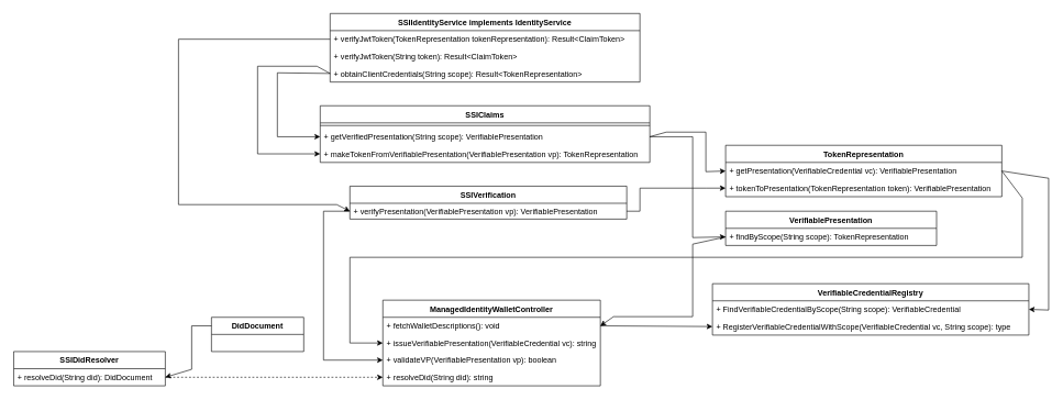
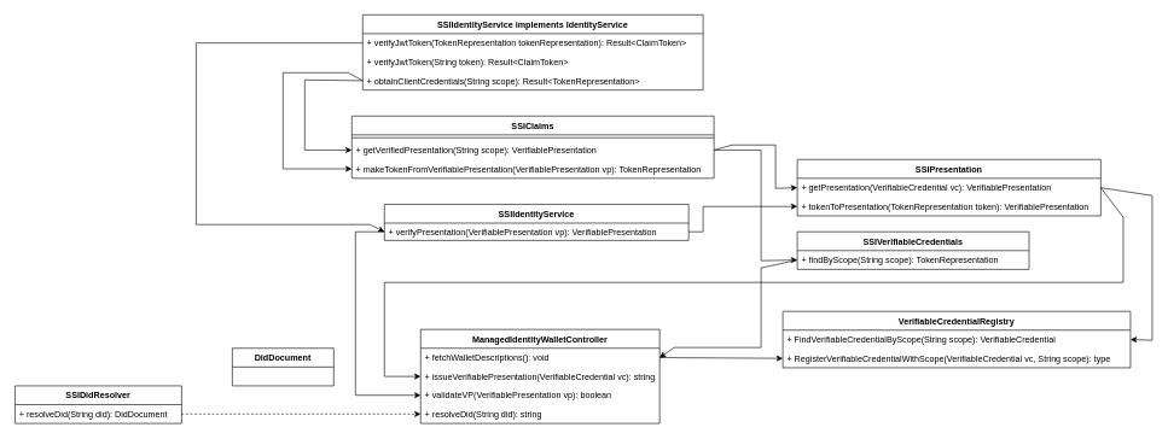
  <mxCell id="0" />
  <mxCell id="1" parent="0" />
  <mxCell id="2" value="SSIClaims" style="swimlane;fontStyle=1;align=center;verticalAlign=top;childLayout=stackLayout;horizontal=1;startSize=26;horizontalStack=0;resizeParent=1;resizeParentMax=0;resizeLast=0;collapsible=1;marginBottom=0;" parent="1" vertex="1"><mxGeometry x="485" y="160" width="500" height="86" as="geometry" /></mxCell>
  <mxCell id="3" value="" style="line;strokeWidth=1;fillColor=none;align=left;verticalAlign=middle;spacingTop=-1;spacingLeft=3;spacingRight=3;rotatable=0;labelPosition=right;points=[];portConstraint=eastwest;" parent="2" vertex="1"><mxGeometry y="26" width="500" height="8" as="geometry" /></mxCell>
  <mxCell id="4" value="+ getVerifiedPresentation(String scope): VerifiablePresentation&#10;" style="text;strokeColor=none;fillColor=none;align=left;verticalAlign=top;spacingLeft=4;spacingRight=4;overflow=hidden;rotatable=0;points=[[0,0.5],[1,0.5]];portConstraint=eastwest;" parent="2" vertex="1"><mxGeometry y="34" width="500" height="26" as="geometry" /></mxCell>
  <mxCell id="5" value="+ makeTokenFromVerifiablePresentation(VerifiablePresentation vp): TokenRepresentation" style="text;strokeColor=none;fillColor=none;align=left;verticalAlign=top;spacingLeft=4;spacingRight=4;overflow=hidden;rotatable=0;points=[[0,0.5],[1,0.5]];portConstraint=eastwest;" parent="2" vertex="1"><mxGeometry y="60" width="500" height="26" as="geometry" /></mxCell>
  <mxCell id="6" value="SSIIdentityService implements IdentityService" style="swimlane;fontStyle=1;childLayout=stackLayout;horizontal=1;startSize=26;fillColor=none;horizontalStack=0;resizeParent=1;resizeParentMax=0;resizeLast=0;collapsible=1;marginBottom=0;" parent="1" vertex="1"><mxGeometry x="500" y="20" width="470" height="104" as="geometry" /></mxCell>
  <mxCell id="7" value="+ verifyJwtToken(TokenRepresentation tokenRepresentation): Result&lt;ClaimToken&gt;" style="text;strokeColor=none;fillColor=none;align=left;verticalAlign=top;spacingLeft=4;spacingRight=4;overflow=hidden;rotatable=0;points=[[0,0.5],[1,0.5]];portConstraint=eastwest;" parent="6" vertex="1"><mxGeometry y="26" width="470" height="26" as="geometry" /></mxCell>
  <mxCell id="8" value="+ verifyJwtToken(String token): Result&lt;ClaimToken&gt;" style="text;strokeColor=none;fillColor=none;align=left;verticalAlign=top;spacingLeft=4;spacingRight=4;overflow=hidden;rotatable=0;points=[[0,0.5],[1,0.5]];portConstraint=eastwest;" parent="6" vertex="1"><mxGeometry y="52" width="470" height="26" as="geometry" /></mxCell>
  <mxCell id="9" value="+ obtainClientCredentials(String scope): Result&lt;TokenRepresentation&gt;" style="text;strokeColor=none;fillColor=none;align=left;verticalAlign=top;spacingLeft=4;spacingRight=4;overflow=hidden;rotatable=0;points=[[0,0.5],[1,0.5]];portConstraint=eastwest;" parent="6" vertex="1"><mxGeometry y="78" width="470" height="26" as="geometry" /></mxCell>
  <mxCell id="10" value="SSIDidResolver" style="swimlane;fontStyle=1;childLayout=stackLayout;horizontal=1;startSize=26;fillColor=none;horizontalStack=0;resizeParent=1;resizeParentMax=0;resizeLast=0;collapsible=1;marginBottom=0;" parent="1" vertex="1"><mxGeometry x="20" y="533" width="230" height="52" as="geometry" /></mxCell>
  <mxCell id="11" value="+ resolveDid(String did): DidDocument" style="text;strokeColor=none;fillColor=none;align=left;verticalAlign=top;spacingLeft=4;spacingRight=4;overflow=hidden;rotatable=0;points=[[0,0.5],[1,0.5]];portConstraint=eastwest;" parent="10" vertex="1"><mxGeometry y="26" width="230" height="26" as="geometry" /></mxCell>
  <mxCell id="12" value="DidDocument" style="swimlane;fontStyle=1;childLayout=stackLayout;horizontal=1;startSize=26;fillColor=none;horizontalStack=0;resizeParent=1;resizeParentMax=0;resizeLast=0;collapsible=1;marginBottom=0;" parent="1" vertex="1"><mxGeometry x="320" y="481" width="140" height="52" as="geometry" /></mxCell>
- <mxCell id="13" value="SSIVerification" style="swimlane;fontStyle=1;childLayout=stackLayout;horizontal=1;startSize=26;fillColor=none;horizontalStack=0;resizeParent=1;resizeParentMax=0;resizeLast=0;collapsible=1;marginBottom=0;" parent="1" vertex="1"><mxGeometry x="530" y="282" width="420" height="50" as="geometry" /></mxCell>
+ <mxCell id="13" value="SSIIdentityService" style="swimlane;fontStyle=1;childLayout=stackLayout;horizontal=1;startSize=26;fillColor=none;horizontalStack=0;resizeParent=1;resizeParentMax=0;resizeLast=0;collapsible=1;marginBottom=0;" parent="1" vertex="1"><mxGeometry x="530" y="282" width="420" height="50" as="geometry" /></mxCell>
  <mxCell id="14" value="+ verifyPresentation(VerifiablePresentation vp): VerifiablePresentation" style="text;strokeColor=none;fillColor=none;align=left;verticalAlign=top;spacingLeft=4;spacingRight=4;overflow=hidden;rotatable=0;points=[[0,0.5],[1,0.5]];portConstraint=eastwest;" parent="13" vertex="1"><mxGeometry y="26" width="420" height="24" as="geometry" /></mxCell>
  <mxCell id="15" value="" style="endArrow=classic;html=1;rounded=0;exitX=0;exitY=0.5;exitDx=0;exitDy=0;entryX=0;entryY=0.5;entryDx=0;entryDy=0;" parent="1" source="9" target="4" edge="1"><mxGeometry width="50" height="50" relative="1" as="geometry"><mxPoint x="60" y="420" as="sourcePoint" /><mxPoint x="480" y="210" as="targetPoint" /><Array as="points"><mxPoint x="420" y="110" /><mxPoint x="420" y="207" /></Array></mxGeometry></mxCell>
- <mxCell id="16" value="VerifiablePresentation" style="swimlane;fontStyle=1;childLayout=stackLayout;horizontal=1;startSize=26;fillColor=none;horizontalStack=0;resizeParent=1;resizeParentMax=0;resizeLast=0;collapsible=1;marginBottom=0;" parent="1" vertex="1"><mxGeometry x="1100" y="320" width="320" height="52" as="geometry" /></mxCell>
+ <mxCell id="16" value="SSIVerifiableCredentials" style="swimlane;fontStyle=1;childLayout=stackLayout;horizontal=1;startSize=26;fillColor=none;horizontalStack=0;resizeParent=1;resizeParentMax=0;resizeLast=0;collapsible=1;marginBottom=0;" parent="1" vertex="1"><mxGeometry x="1100" y="320" width="320" height="52" as="geometry" /></mxCell>
  <mxCell id="17" value="+ findByScope(String scope): TokenRepresentation" style="text;strokeColor=none;fillColor=none;align=left;verticalAlign=top;spacingLeft=4;spacingRight=4;overflow=hidden;rotatable=0;points=[[0,0.5],[1,0.5]];portConstraint=eastwest;" parent="16" vertex="1"><mxGeometry y="26" width="320" height="26" as="geometry" /></mxCell>
  <mxCell id="18" value="" style="endArrow=classic;html=1;rounded=0;exitX=1;exitY=0.5;exitDx=0;exitDy=0;entryX=0;entryY=0.5;entryDx=0;entryDy=0;" parent="1" source="4" target="17" edge="1"><mxGeometry width="50" height="50" relative="1" as="geometry"><mxPoint x="395" y="594" as="sourcePoint" /><mxPoint x="1035" y="743" as="targetPoint" /><Array as="points"><mxPoint x="1050" y="207" /><mxPoint x="1050" y="360" /></Array></mxGeometry></mxCell>
  <mxCell id="19" value="" style="endArrow=classic;html=1;rounded=0;entryX=0;entryY=0.5;entryDx=0;entryDy=0;exitX=1;exitY=0.5;exitDx=0;exitDy=0;" parent="1" source="4" target="39" edge="1"><mxGeometry width="50" height="50" relative="1" as="geometry"><mxPoint x="875" y="745" as="sourcePoint" /><mxPoint x="1045" y="770" as="targetPoint" /><Array as="points"><mxPoint x="1010" y="200" /><mxPoint x="1070" y="200" /><mxPoint x="1070" y="260" /></Array></mxGeometry></mxCell>
  <mxCell id="20" value="ManagedIdentityWalletController" style="swimlane;fontStyle=1;childLayout=stackLayout;horizontal=1;startSize=26;fillColor=none;horizontalStack=0;resizeParent=1;resizeParentMax=0;resizeLast=0;collapsible=1;marginBottom=0;" parent="1" vertex="1"><mxGeometry x="580" y="455" width="330" height="130" as="geometry" /></mxCell>
  <mxCell id="21" value="+ fetchWalletDescriptions(): void" style="text;strokeColor=none;fillColor=none;align=left;verticalAlign=top;spacingLeft=4;spacingRight=4;overflow=hidden;rotatable=0;points=[[0,0.5],[1,0.5]];portConstraint=eastwest;" parent="20" vertex="1"><mxGeometry y="26" width="330" height="26" as="geometry" /></mxCell>
  <mxCell id="22" value="+ issueVerifiablePresentation(VerifiableCredential vc): string" style="text;strokeColor=none;fillColor=none;align=left;verticalAlign=top;spacingLeft=4;spacingRight=4;overflow=hidden;rotatable=0;points=[[0,0.5],[1,0.5]];portConstraint=eastwest;" parent="20" vertex="1"><mxGeometry y="52" width="330" height="26" as="geometry" /></mxCell>
  <mxCell id="23" value="+ validateVP(VerifiablePresentation vp): boolean" style="text;strokeColor=none;fillColor=none;align=left;verticalAlign=top;spacingLeft=4;spacingRight=4;overflow=hidden;rotatable=0;points=[[0,0.5],[1,0.5]];portConstraint=eastwest;" parent="20" vertex="1"><mxGeometry y="78" width="330" height="26" as="geometry" /></mxCell>
  <mxCell id="24" value="+ resolveDid(String did): string" style="text;strokeColor=none;fillColor=none;align=left;verticalAlign=top;spacingLeft=4;spacingRight=4;overflow=hidden;rotatable=0;points=[[0,0.5],[1,0.5]];portConstraint=eastwest;" parent="20" vertex="1"><mxGeometry y="104" width="330" height="26" as="geometry" /></mxCell>
- <mxCell id="25" value="" style="endArrow=classic;html=1;rounded=0;entryX=1;entryY=0.5;entryDx=0;entryDy=0;exitX=0;exitY=0.25;exitDx=0;exitDy=0;" parent="1" source="12" target="11" edge="1"><mxGeometry width="50" height="50" relative="1" as="geometry"><mxPoint x="-255" y="287" as="sourcePoint" /><mxPoint x="-119" y="411" as="targetPoint" /><Array as="points"><mxPoint x="290" y="494" /><mxPoint x="290" y="560" /></Array></mxGeometry></mxCell>
  <mxCell id="26" value="" style="endArrow=classic;html=1;rounded=0;exitX=0;exitY=0.5;exitDx=0;exitDy=0;entryX=1;entryY=0.5;entryDx=0;entryDy=0;" parent="1" source="17" target="21" edge="1"><mxGeometry width="50" height="50" relative="1" as="geometry"><mxPoint x="880" y="752" as="sourcePoint" /><mxPoint x="1505" y="795" as="targetPoint" /><Array as="points"><mxPoint x="1050" y="370" /><mxPoint x="1050" y="480" /><mxPoint x="930" y="480" /></Array></mxGeometry></mxCell>
  <mxCell id="27" value="" style="endArrow=classic;html=1;rounded=0;entryX=0;entryY=0.5;entryDx=0;entryDy=0;exitX=1;exitY=0.5;exitDx=0;exitDy=0;" parent="1" source="14" target="40" edge="1"><mxGeometry width="50" height="50" relative="1" as="geometry"><mxPoint x="880" y="752" as="sourcePoint" /><mxPoint x="1016" y="633" as="targetPoint" /><Array as="points"><mxPoint x="970" y="320" /><mxPoint x="970" y="285" /><mxPoint x="1070" y="285" /></Array></mxGeometry></mxCell>
  <mxCell id="28" value="" style="endArrow=classic;html=1;rounded=0;exitX=0;exitY=0.5;exitDx=0;exitDy=0;entryX=0;entryY=0.5;entryDx=0;entryDy=0;" parent="1" source="7" target="14" edge="1"><mxGeometry width="50" height="50" relative="1" as="geometry"><mxPoint x="-170" y="169" as="sourcePoint" /><mxPoint x="-185" y="327" as="targetPoint" /><Array as="points"><mxPoint x="270" y="59" /><mxPoint x="270" y="310" /><mxPoint x="510" y="310" /></Array></mxGeometry></mxCell>
  <mxCell id="29" style="edgeStyle=none;rounded=0;orthogonalLoop=1;jettySize=auto;html=1;exitX=0;exitY=0.5;exitDx=0;exitDy=0;entryX=0;entryY=0.5;entryDx=0;entryDy=0;startArrow=classic;startFill=1;endArrow=none;endFill=0;" parent="1" source="5" target="9" edge="1"><mxGeometry relative="1" as="geometry"><mxPoint x="370" y="768.167" as="targetPoint" /><Array as="points"><mxPoint x="390" y="233" /><mxPoint x="390" y="100" /><mxPoint x="480" y="100" /></Array></mxGeometry></mxCell>
  <mxCell id="30" value="" style="endArrow=classic;html=1;rounded=0;exitX=1;exitY=0.5;exitDx=0;exitDy=0;entryX=0;entryY=0.5;entryDx=0;entryDy=0;" parent="1" source="39" target="22" edge="1"><mxGeometry width="50" height="50" relative="1" as="geometry"><mxPoint x="880" y="752" as="sourcePoint" /><mxPoint x="1295" y="835" as="targetPoint" /><Array as="points"><mxPoint x="1550" y="300" /><mxPoint x="1550" y="390" /><mxPoint x="530" y="390" /><mxPoint x="530" y="520" /></Array></mxGeometry></mxCell>
  <mxCell id="31" value="VerifiableCredentialRegistry" style="swimlane;fontStyle=1;childLayout=stackLayout;horizontal=1;startSize=26;fillColor=none;horizontalStack=0;resizeParent=1;resizeParentMax=0;resizeLast=0;collapsible=1;marginBottom=0;" parent="1" vertex="1"><mxGeometry x="1080" y="430" width="480" height="78" as="geometry" /></mxCell>
  <mxCell id="32" value="+ FindVerifiableCredentialByScope(String scope): VerifiableCredential" style="text;strokeColor=none;fillColor=none;align=left;verticalAlign=top;spacingLeft=4;spacingRight=4;overflow=hidden;rotatable=0;points=[[0,0.5],[1,0.5]];portConstraint=eastwest;" parent="31" vertex="1"><mxGeometry y="26" width="480" height="26" as="geometry" /></mxCell>
  <mxCell id="33" value="+ RegisterVerifiableCredentialWithScope(VerifiableCredential vc, String scope): type" style="text;strokeColor=none;fillColor=none;align=left;verticalAlign=top;spacingLeft=4;spacingRight=4;overflow=hidden;rotatable=0;points=[[0,0.5],[1,0.5]];portConstraint=eastwest;" parent="31" vertex="1"><mxGeometry y="52" width="480" height="26" as="geometry" /></mxCell>
  <mxCell id="34" value="" style="endArrow=classic;html=1;rounded=0;exitX=1;exitY=0.5;exitDx=0;exitDy=0;entryX=0;entryY=0.5;entryDx=0;entryDy=0;" parent="1" source="21" target="33" edge="1"><mxGeometry width="50" height="50" relative="1" as="geometry"><mxPoint x="1785" y="780" as="sourcePoint" /><mxPoint x="1875" y="779" as="targetPoint" /><Array as="points" /></mxGeometry></mxCell>
  <mxCell id="35" value="" style="endArrow=classic;html=1;rounded=0;exitX=1;exitY=0.5;exitDx=0;exitDy=0;entryX=0;entryY=0.5;entryDx=0;entryDy=0;dashed=1;" parent="1" source="11" target="24" edge="1"><mxGeometry width="50" height="50" relative="1" as="geometry"><mxPoint x="880" y="752" as="sourcePoint" /><mxPoint x="1465" y="806" as="targetPoint" /><Array as="points" /></mxGeometry></mxCell>
  <mxCell id="36" value="" style="endArrow=classic;html=1;rounded=0;exitX=1;exitY=0.5;exitDx=0;exitDy=0;entryX=1;entryY=0.5;entryDx=0;entryDy=0;startArrow=none;" parent="1" source="38" target="32" edge="1"><mxGeometry width="50" height="50" relative="1" as="geometry"><mxPoint x="1355" y="634" as="sourcePoint" /><mxPoint x="1515.32" y="759.084" as="targetPoint" /><Array as="points"><mxPoint x="1590" y="270" /><mxPoint x="1590" y="470" /></Array></mxGeometry></mxCell>
  <mxCell id="37" value="" style="endArrow=classic;html=1;rounded=0;entryX=0;entryY=0.5;entryDx=0;entryDy=0;exitX=0;exitY=0.5;exitDx=0;exitDy=0;" parent="1" source="14" target="23" edge="1"><mxGeometry width="50" height="50" relative="1" as="geometry"><mxPoint x="715" y="1085" as="sourcePoint" /><mxPoint x="765" y="1035" as="targetPoint" /><Array as="points"><mxPoint x="490" y="320" /><mxPoint x="490" y="546" /></Array></mxGeometry></mxCell>
- <mxCell id="38" value="TokenRepresentation" style="swimlane;fontStyle=1;childLayout=stackLayout;horizontal=1;startSize=26;fillColor=none;horizontalStack=0;resizeParent=1;resizeParentMax=0;resizeLast=0;collapsible=1;marginBottom=0;" parent="1" vertex="1"><mxGeometry x="1100" y="220" width="419" height="78" as="geometry" /></mxCell>
+ <mxCell id="38" value="SSIPresentation" style="swimlane;fontStyle=1;childLayout=stackLayout;horizontal=1;startSize=26;fillColor=none;horizontalStack=0;resizeParent=1;resizeParentMax=0;resizeLast=0;collapsible=1;marginBottom=0;" parent="1" vertex="1"><mxGeometry x="1100" y="220" width="419" height="78" as="geometry" /></mxCell>
  <mxCell id="39" value="+ getPresentation(VerifiableCredential vc): VerifiablePresentation" style="text;strokeColor=none;fillColor=none;align=left;verticalAlign=top;spacingLeft=4;spacingRight=4;overflow=hidden;rotatable=0;points=[[0,0.5],[1,0.5]];portConstraint=eastwest;" parent="38" vertex="1"><mxGeometry y="26" width="419" height="26" as="geometry" /></mxCell>
  <mxCell id="40" value="+ tokenToPresentation(TokenRepresentation token): VerifiablePresentation" style="text;strokeColor=none;fillColor=none;align=left;verticalAlign=top;spacingLeft=4;spacingRight=4;overflow=hidden;rotatable=0;points=[[0,0.5],[1,0.5]];portConstraint=eastwest;" parent="38" vertex="1"><mxGeometry y="52" width="419" height="26" as="geometry" /></mxCell>
